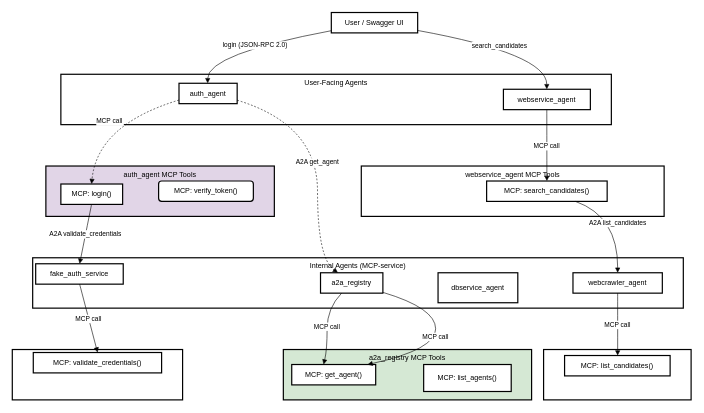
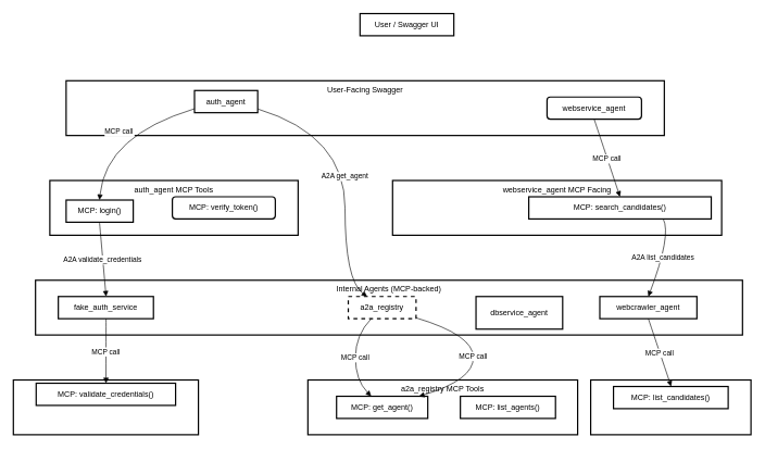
  <mxCell id="0" />
  <mxCell id="1" parent="0" />
- <mxCell id="2" value="a2a_registry MCP Tools" style="whiteSpace=wrap;strokeWidth=2;verticalAlign=top;fillColor=#d5e8d4;" vertex="1" parent="1"><mxGeometry x="472" y="582" width="414" height="84" as="geometry" /></mxCell>
- <mxCell id="3" value="MCP: get_agent()" style="whiteSpace=wrap;strokeWidth=2;" vertex="1" parent="1"><mxGeometry x="486" y="607" width="140" height="34" as="geometry" /></mxCell>
- <mxCell id="4" value="MCP: list_agents()" style="whiteSpace=wrap;strokeWidth=2;" vertex="1" parent="1"><mxGeometry x="706" y="607" width="146" height="45" as="geometry" /></mxCell>
+ <mxCell id="2" value="a2a_registry MCP Tools" style="whiteSpace=wrap;strokeWidth=2;verticalAlign=top;" vertex="1" parent="1"><mxGeometry x="472" y="582" width="414" height="84" as="geometry" /></mxCell>
+ <mxCell id="3" value="MCP: get_agent()" style="whiteSpace=wrap;strokeWidth=2;" vertex="1" parent="1"><mxGeometry x="516" y="607" width="140" height="34" as="geometry" /></mxCell>
+ <mxCell id="4" value="MCP: list_agents()" style="whiteSpace=wrap;strokeWidth=2;" vertex="1" parent="1"><mxGeometry x="706" y="607" width="146" height="34" as="geometry" /></mxCell>
  <mxCell id="5" value="webcrawler_agent MCP Tools" style="whiteSpace=wrap;strokeWidth=2;verticalAlign=top;" vertex="1" parent="1"><mxGeometry x="906" y="582" width="246" height="84" as="geometry" /></mxCell>
  <mxCell id="6" value="MCP: list_candidates()" style="whiteSpace=wrap;strokeWidth=2;" vertex="1" parent="1"><mxGeometry x="941" y="592" width="176" height="34" as="geometry" /></mxCell>
- <mxCell id="7" value="webservice_agent MCP Tools" style="whiteSpace=wrap;strokeWidth=2;verticalAlign=top;" vertex="1" parent="1"><mxGeometry x="602" y="276" width="505" height="84" as="geometry" /></mxCell>
- <mxCell id="8" value="MCP: search_candidates()" style="whiteSpace=wrap;strokeWidth=2;" vertex="1" parent="1"><mxGeometry x="811" y="301" width="201" height="34" as="geometry" /></mxCell>
+ <mxCell id="7" value="webservice_agent MCP Facing" style="whiteSpace=wrap;strokeWidth=2;verticalAlign=top;" vertex="1" parent="1"><mxGeometry x="602" y="276" width="505" height="84" as="geometry" /></mxCell>
+ <mxCell id="8" value="MCP: search_candidates()" style="whiteSpace=wrap;strokeWidth=2;" vertex="1" parent="1"><mxGeometry x="811" y="301" width="280" height="34" as="geometry" /></mxCell>
  <mxCell id="9" value="fake_auth_service MCP Tools" style="whiteSpace=wrap;strokeWidth=2;verticalAlign=top;" vertex="1" parent="1"><mxGeometry x="20" y="582" width="284" height="84" as="geometry" /></mxCell>
  <mxCell id="10" value="MCP: validate_credentials()" style="whiteSpace=wrap;strokeWidth=2;" vertex="1" parent="1"><mxGeometry x="55" y="587" width="214" height="34" as="geometry" /></mxCell>
- <mxCell id="11" value="auth_agent MCP Tools" style="whiteSpace=wrap;strokeWidth=2;verticalAlign=top;fillColor=#e1d5e7;" vertex="1" parent="1"><mxGeometry x="76" y="276" width="381" height="84" as="geometry" /></mxCell>
+ <mxCell id="11" value="auth_agent MCP Tools" style="whiteSpace=wrap;strokeWidth=2;verticalAlign=top;" vertex="1" parent="1"><mxGeometry x="76" y="276" width="381" height="84" as="geometry" /></mxCell>
  <mxCell id="12" value="MCP: login()" style="whiteSpace=wrap;strokeWidth=2;" vertex="1" parent="1"><mxGeometry x="101" y="306" width="103" height="34" as="geometry" /></mxCell>
  <mxCell id="13" value="MCP: verify_token()" style="whiteSpace=wrap;strokeWidth=2;rounded=1;" vertex="1" parent="1"><mxGeometry x="264" y="301" width="158" height="34" as="geometry" /></mxCell>
- <mxCell id="14" value="Internal Agents (MCP-service)" style="whiteSpace=wrap;strokeWidth=2;verticalAlign=top;" vertex="1" parent="1"><mxGeometry x="54" y="429" width="1085" height="84" as="geometry" /></mxCell>
- <mxCell id="15" value="fake_auth_service" style="whiteSpace=wrap;strokeWidth=2;" vertex="1" parent="1"><mxGeometry x="59" y="439" width="146" height="34" as="geometry" /></mxCell>
- <mxCell id="16" value="webcrawler_agent" style="whiteSpace=wrap;strokeWidth=2;" vertex="1" parent="1"><mxGeometry x="955" y="454" width="149" height="34" as="geometry" /></mxCell>
+ <mxCell id="14" value="Internal Agents (MCP-backed)" style="whiteSpace=wrap;strokeWidth=2;verticalAlign=top;" vertex="1" parent="1"><mxGeometry x="54" y="429" width="1085" height="84" as="geometry" /></mxCell>
+ <mxCell id="15" value="fake_auth_service" style="whiteSpace=wrap;strokeWidth=2;" vertex="1" parent="1"><mxGeometry x="89" y="454" width="146" height="34" as="geometry" /></mxCell>
+ <mxCell id="16" value="webcrawler_agent" style="whiteSpace=wrap;strokeWidth=2;" vertex="1" parent="1"><mxGeometry x="920" y="454" width="149" height="34" as="geometry" /></mxCell>
  <mxCell id="17" value="dbservice_agent" style="whiteSpace=wrap;strokeWidth=2;" vertex="1" parent="1"><mxGeometry x="730" y="454" width="133" height="50" as="geometry" /></mxCell>
- <mxCell id="18" value="a2a_registry" style="whiteSpace=wrap;strokeWidth=2;" vertex="1" parent="1"><mxGeometry x="534" y="454" width="104" height="34" as="geometry" /></mxCell>
- <mxCell id="19" value="User-Facing Agents" style="whiteSpace=wrap;strokeWidth=2;verticalAlign=top;" vertex="1" parent="1"><mxGeometry x="101" y="123" width="918" height="84" as="geometry" /></mxCell>
+ <mxCell id="18" value="a2a_registry" style="whiteSpace=wrap;strokeWidth=2;dashed=1;" vertex="1" parent="1"><mxGeometry x="534" y="454" width="104" height="34" as="geometry" /></mxCell>
+ <mxCell id="19" value="User-Facing Swagger" style="whiteSpace=wrap;strokeWidth=2;verticalAlign=top;" vertex="1" parent="1"><mxGeometry x="101" y="123" width="918" height="84" as="geometry" /></mxCell>
  <mxCell id="20" value="auth_agent" style="whiteSpace=wrap;strokeWidth=2;" vertex="1" parent="1"><mxGeometry x="298" y="138" width="97" height="34" as="geometry" /></mxCell>
- <mxCell id="21" value="webservice_agent" style="whiteSpace=wrap;strokeWidth=2;" vertex="1" parent="1"><mxGeometry x="839" y="148" width="145" height="34" as="geometry" /></mxCell>
+ <mxCell id="21" value="webservice_agent" style="whiteSpace=wrap;strokeWidth=2;rounded=1;" vertex="1" parent="1"><mxGeometry x="839" y="148" width="145" height="34" as="geometry" /></mxCell>
  <mxCell id="22" value="User / Swagger UI" style="whiteSpace=wrap;strokeWidth=2;" vertex="1" parent="1"><mxGeometry x="552" y="20" width="144" height="34" as="geometry" /></mxCell>
- <mxCell id="23" value="login (JSON-RPC 2.0)" style="curved=1;startArrow=none;endArrow=block;exitX=0.001;exitY=0.891;entryX=0.493;entryY=0;rounded=0;" edge="1" parent="1" source="22" target="20"><mxGeometry relative="1" as="geometry"><Array as="points"><mxPoint x="346" y="89" /></Array></mxGeometry></mxCell>
- <mxCell id="24" value="MCP call" style="curved=1;startArrow=none;endArrow=block;exitX=-0.004;exitY=0.825;entryX=0.497;entryY=0;rounded=0;dashed=1;" edge="1" parent="1" source="20" target="12"><mxGeometry relative="1" as="geometry"><Array as="points"><mxPoint x="162" y="207" /></Array></mxGeometry></mxCell>
- <mxCell id="25" value="A2A get_agent" style="curved=1;startArrow=none;endArrow=block;exitX=0.991;exitY=0.825;entryX=0.278;entryY=0;rounded=0;dashed=1;" edge="1" parent="1" source="20" target="18"><mxGeometry relative="1" as="geometry"><Array as="points"><mxPoint x="529" y="207" /><mxPoint x="529" y="429" /></Array></mxGeometry></mxCell>
+ <mxCell id="24" value="MCP call" style="curved=1;startArrow=none;endArrow=block;exitX=-0.004;exitY=0.825;entryX=0.497;entryY=0;rounded=0;" edge="1" parent="1" source="20" target="12"><mxGeometry relative="1" as="geometry"><Array as="points"><mxPoint x="162" y="207" /></Array></mxGeometry></mxCell>
+ <mxCell id="25" value="A2A get_agent" style="curved=1;startArrow=none;endArrow=block;exitX=0.991;exitY=0.825;entryX=0.278;entryY=0;rounded=0;" edge="1" parent="1" source="20" target="18"><mxGeometry relative="1" as="geometry"><Array as="points"><mxPoint x="529" y="207" /><mxPoint x="529" y="429" /></Array></mxGeometry></mxCell>
  <mxCell id="26" value="MCP call" style="curved=1;startArrow=none;endArrow=block;exitX=0.338;exitY=1;entryX=0.38;entryY=0;rounded=0;" edge="1" parent="1" source="18" target="3"><mxGeometry relative="1" as="geometry"><Array as="points"><mxPoint x="545" y="513" /><mxPoint x="545" y="582" /></Array></mxGeometry></mxCell>
  <mxCell id="27" value="A2A validate_credentials" style="curved=1;startArrow=none;endArrow=block;exitX=0.497;exitY=1;entryX=0.502;entryY=0;rounded=0;" edge="1" parent="1" source="12" target="15"><mxGeometry relative="1" as="geometry"><Array as="points" /></mxGeometry></mxCell>
  <mxCell id="28" value="MCP call" style="curved=1;startArrow=none;endArrow=block;exitX=0.502;exitY=1;entryX=0.501;entryY=0;rounded=0;" edge="1" parent="1" source="15" target="10"><mxGeometry relative="1" as="geometry"><Array as="points" /></mxGeometry></mxCell>
- <mxCell id="29" value="search_candidates" style="curved=1;startArrow=none;endArrow=block;exitX=0.998;exitY=0.878;entryX=0.499;entryY=0;rounded=0;" edge="1" parent="1" source="22" target="21"><mxGeometry relative="1" as="geometry"><Array as="points"><mxPoint x="911" y="89" /></Array></mxGeometry></mxCell>
  <mxCell id="30" value="MCP call" style="curved=1;startArrow=none;endArrow=block;exitX=0.499;exitY=1;entryX=0.5;entryY=0;rounded=0;" edge="1" parent="1" source="21" target="8"><mxGeometry relative="1" as="geometry"><Array as="points" /></mxGeometry></mxCell>
  <mxCell id="31" value="MCP call" style="curved=1;startArrow=none;endArrow=block;exitX=0.997;exitY=0.958;entryX=0.903;entryY=0;rounded=0;" edge="1" parent="1" source="18" target="3"><mxGeometry relative="1" as="geometry"><Array as="points"><mxPoint x="726" y="513" /><mxPoint x="726" y="582" /></Array></mxGeometry></mxCell>
  <mxCell id="32" value="A2A list_candidates" style="curved=1;startArrow=none;endArrow=block;exitX=0.737;exitY=1;entryX=0.5;entryY=0;rounded=0;" edge="1" parent="1" source="8" target="16"><mxGeometry relative="1" as="geometry"><Array as="points"><mxPoint x="1030" y="360" /></Array></mxGeometry></mxCell>
  <mxCell id="33" value="MCP call" style="curved=1;startArrow=none;endArrow=block;exitX=0.5;exitY=1;entryX=0.503;entryY=0;rounded=0;" edge="1" parent="1" source="16" target="6"><mxGeometry relative="1" as="geometry"><Array as="points" /></mxGeometry></mxCell>
